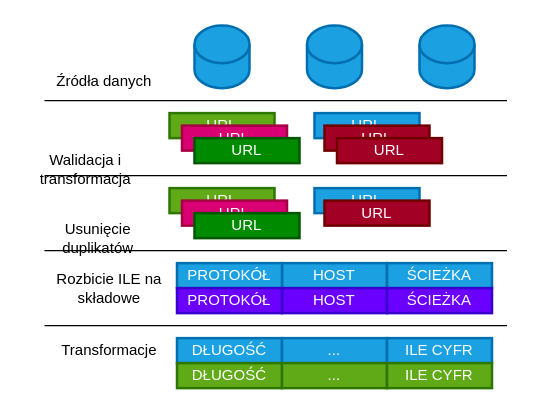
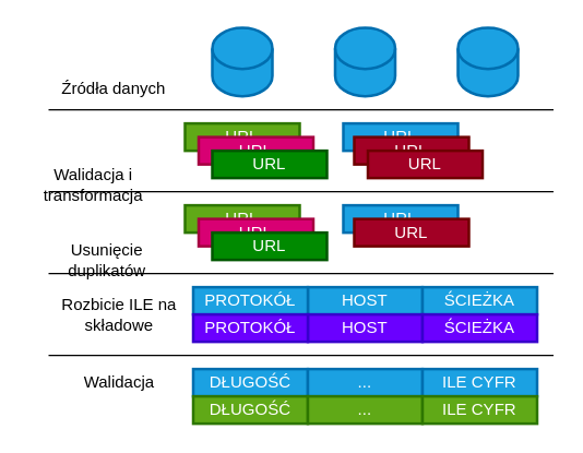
  <mxCell id="0" />
  <mxCell id="1" parent="0" />
  <mxCell id="2" value="Źródła danych" style="text;html=1;strokeColor=none;fillColor=none;align=center;verticalAlign=middle;whiteSpace=wrap;rounded=0;" vertex="1" parent="1"><mxGeometry x="35" y="55" width="96" height="20" as="geometry" /></mxCell>
  <mxCell id="3" value="" style="shape=cylinder3;whiteSpace=wrap;html=1;boundedLbl=1;backgroundOutline=1;size=15;fontColor=#ffffff;strokeWidth=2;fillColor=#1ba1e2;strokeColor=#006EAF;" vertex="1" parent="1"><mxGeometry x="155" y="20" width="44" height="50" as="geometry" /></mxCell>
  <mxCell id="4" value="" style="endArrow=none;html=1;" edge="1" parent="1"><mxGeometry width="50" height="50" relative="1" as="geometry"><mxPoint x="35" y="80" as="sourcePoint" /><mxPoint x="405" y="80" as="targetPoint" /></mxGeometry></mxCell>
  <mxCell id="5" value="URL" style="rounded=0;whiteSpace=wrap;html=1;strokeColor=#2D7600;strokeWidth=2;fillColor=#60a917;fontColor=#ffffff;" vertex="1" parent="1"><mxGeometry x="135" y="90" width="84" height="20" as="geometry" /></mxCell>
  <mxCell id="6" value="Walidacja i transformacja" style="text;html=1;strokeColor=none;fillColor=none;align=center;verticalAlign=middle;whiteSpace=wrap;rounded=0;" vertex="1" parent="1"><mxGeometry x="20" y="125" width="96" height="20" as="geometry" /></mxCell>
  <mxCell id="7" value="URL" style="rounded=0;whiteSpace=wrap;html=1;strokeColor=#A50040;strokeWidth=2;fillColor=#d80073;fontColor=#ffffff;" vertex="1" parent="1"><mxGeometry x="145" y="100" width="84" height="20" as="geometry" /></mxCell>
  <mxCell id="8" value="URL" style="rounded=0;whiteSpace=wrap;html=1;strokeColor=#005700;strokeWidth=2;fillColor=#008a00;fontColor=#ffffff;" vertex="1" parent="1"><mxGeometry x="155" y="110" width="84" height="20" as="geometry" /></mxCell>
  <mxCell id="9" value="URL" style="rounded=0;whiteSpace=wrap;html=1;strokeWidth=2;fillColor=#1ba1e2;strokeColor=#006EAF;fontColor=#ffffff;" vertex="1" parent="1"><mxGeometry x="251" y="90" width="84" height="20" as="geometry" /></mxCell>
  <mxCell id="10" value="URL" style="rounded=0;whiteSpace=wrap;html=1;strokeColor=#6F0000;strokeWidth=2;fillColor=#a20025;fontColor=#ffffff;" vertex="1" parent="1"><mxGeometry x="259" y="100" width="84" height="20" as="geometry" /></mxCell>
  <mxCell id="11" value="URL" style="rounded=0;whiteSpace=wrap;html=1;strokeColor=#6F0000;strokeWidth=2;fillColor=#a20025;fontColor=#ffffff;" vertex="1" parent="1"><mxGeometry x="269" y="110" width="84" height="20" as="geometry" /></mxCell>
  <mxCell id="12" value="" style="endArrow=none;html=1;" edge="1" parent="1"><mxGeometry width="50" height="50" relative="1" as="geometry"><mxPoint x="35" y="140" as="sourcePoint" /><mxPoint x="405" y="140" as="targetPoint" /></mxGeometry></mxCell>
  <mxCell id="13" value="Usunięcie duplikatów" style="text;html=1;strokeColor=none;fillColor=none;align=center;verticalAlign=middle;whiteSpace=wrap;rounded=0;" vertex="1" parent="1"><mxGeometry x="30" y="180" width="96" height="20" as="geometry" /></mxCell>
  <mxCell id="14" value="URL" style="rounded=0;whiteSpace=wrap;html=1;strokeColor=#2D7600;strokeWidth=2;fillColor=#60a917;fontColor=#ffffff;" vertex="1" parent="1"><mxGeometry x="135" y="150" width="84" height="20" as="geometry" /></mxCell>
  <mxCell id="15" value="URL" style="rounded=0;whiteSpace=wrap;html=1;strokeColor=#A50040;strokeWidth=2;fillColor=#d80073;fontColor=#ffffff;" vertex="1" parent="1"><mxGeometry x="145" y="160" width="84" height="20" as="geometry" /></mxCell>
  <mxCell id="16" value="URL" style="rounded=0;whiteSpace=wrap;html=1;strokeColor=#005700;strokeWidth=2;fillColor=#008a00;fontColor=#ffffff;" vertex="1" parent="1"><mxGeometry x="155" y="170" width="84" height="20" as="geometry" /></mxCell>
  <mxCell id="17" value="URL" style="rounded=0;whiteSpace=wrap;html=1;strokeWidth=2;fillColor=#1ba1e2;strokeColor=#006EAF;fontColor=#ffffff;" vertex="1" parent="1"><mxGeometry x="251" y="150" width="84" height="20" as="geometry" /></mxCell>
  <mxCell id="18" value="URL" style="rounded=0;whiteSpace=wrap;html=1;strokeColor=#6F0000;strokeWidth=2;fillColor=#a20025;fontColor=#ffffff;" vertex="1" parent="1"><mxGeometry x="259" y="160" width="84" height="20" as="geometry" /></mxCell>
  <mxCell id="19" value="" style="endArrow=none;html=1;" edge="1" parent="1"><mxGeometry width="50" height="50" relative="1" as="geometry"><mxPoint x="35" y="200" as="sourcePoint" /><mxPoint x="405" y="200" as="targetPoint" /></mxGeometry></mxCell>
  <mxCell id="20" value="Rozbicie ILE na składowe" style="text;html=1;strokeColor=none;fillColor=none;align=center;verticalAlign=middle;whiteSpace=wrap;rounded=0;" vertex="1" parent="1"><mxGeometry x="39" y="220" width="96" height="20" as="geometry" /></mxCell>
  <mxCell id="21" value="HOST" style="rounded=0;whiteSpace=wrap;html=1;strokeColor=#006EAF;strokeWidth=2;fillColor=#1ba1e2;fontColor=#ffffff;" vertex="1" parent="1"><mxGeometry x="225" y="210" width="84" height="20" as="geometry" /></mxCell>
  <mxCell id="22" value="ŚCIEŻKA" style="rounded=0;whiteSpace=wrap;html=1;strokeColor=#006EAF;strokeWidth=2;fillColor=#1ba1e2;fontColor=#ffffff;" vertex="1" parent="1"><mxGeometry x="309" y="210" width="84" height="20" as="geometry" /></mxCell>
  <mxCell id="23" value="PROTOKÓŁ" style="rounded=0;whiteSpace=wrap;html=1;strokeColor=#006EAF;strokeWidth=2;fillColor=#1ba1e2;fontColor=#ffffff;" vertex="1" parent="1"><mxGeometry x="141" y="210" width="84" height="20" as="geometry" /></mxCell>
  <mxCell id="24" value="" style="endArrow=none;html=1;" edge="1" parent="1"><mxGeometry width="50" height="50" relative="1" as="geometry"><mxPoint x="35" y="260" as="sourcePoint" /><mxPoint x="405" y="260" as="targetPoint" /></mxGeometry></mxCell>
- <mxCell id="25" value="Transformacje" style="text;html=1;strokeColor=none;fillColor=none;align=center;verticalAlign=middle;whiteSpace=wrap;rounded=0;" vertex="1" parent="1"><mxGeometry x="39" y="270" width="96" height="20" as="geometry" /></mxCell>
+ <mxCell id="25" value="Walidacja" style="text;html=1;strokeColor=none;fillColor=none;align=center;verticalAlign=middle;whiteSpace=wrap;rounded=0;" vertex="1" parent="1"><mxGeometry x="39" y="270" width="96" height="20" as="geometry" /></mxCell>
  <mxCell id="26" value="DŁUGOŚĆ" style="rounded=0;whiteSpace=wrap;html=1;strokeColor=#006EAF;strokeWidth=2;fillColor=#1ba1e2;fontColor=#ffffff;" vertex="1" parent="1"><mxGeometry x="141" y="270" width="84" height="20" as="geometry" /></mxCell>
  <mxCell id="27" value="..." style="rounded=0;whiteSpace=wrap;html=1;strokeColor=#006EAF;strokeWidth=2;fillColor=#1ba1e2;fontColor=#ffffff;" vertex="1" parent="1"><mxGeometry x="225" y="270" width="84" height="20" as="geometry" /></mxCell>
  <mxCell id="28" value="ILE CYFR" style="rounded=0;whiteSpace=wrap;html=1;strokeColor=#006EAF;strokeWidth=2;fillColor=#1ba1e2;fontColor=#ffffff;" vertex="1" parent="1"><mxGeometry x="309" y="270" width="84" height="20" as="geometry" /></mxCell>
  <mxCell id="29" value="DŁUGOŚĆ" style="rounded=0;whiteSpace=wrap;html=1;strokeColor=#2D7600;strokeWidth=2;fillColor=#60a917;fontColor=#ffffff;" vertex="1" parent="1"><mxGeometry x="141" y="290" width="84" height="20" as="geometry" /></mxCell>
  <mxCell id="30" value="..." style="rounded=0;whiteSpace=wrap;html=1;strokeColor=#2D7600;strokeWidth=2;fillColor=#60a917;fontColor=#ffffff;" vertex="1" parent="1"><mxGeometry x="225" y="290" width="84" height="20" as="geometry" /></mxCell>
  <mxCell id="31" value="ILE CYFR" style="rounded=0;whiteSpace=wrap;html=1;strokeColor=#2D7600;strokeWidth=2;fillColor=#60a917;fontColor=#ffffff;" vertex="1" parent="1"><mxGeometry x="309" y="290" width="84" height="20" as="geometry" /></mxCell>
  <mxCell id="32" value="HOST" style="rounded=0;whiteSpace=wrap;html=1;strokeColor=#3700CC;strokeWidth=2;fillColor=#6a00ff;fontColor=#ffffff;" vertex="1" parent="1"><mxGeometry x="225" y="230" width="84" height="20" as="geometry" /></mxCell>
  <mxCell id="33" value="ŚCIEŻKA" style="rounded=0;whiteSpace=wrap;html=1;strokeColor=#3700CC;strokeWidth=2;fillColor=#6a00ff;fontColor=#ffffff;" vertex="1" parent="1"><mxGeometry x="309" y="230" width="84" height="20" as="geometry" /></mxCell>
  <mxCell id="34" value="PROTOKÓŁ" style="rounded=0;whiteSpace=wrap;html=1;strokeColor=#3700CC;strokeWidth=2;fillColor=#6a00ff;fontColor=#ffffff;" vertex="1" parent="1"><mxGeometry x="141" y="230" width="84" height="20" as="geometry" /></mxCell>
  <mxCell id="35" value="" style="shape=cylinder3;whiteSpace=wrap;html=1;boundedLbl=1;backgroundOutline=1;size=15;fontColor=#ffffff;strokeWidth=2;fillColor=#1ba1e2;strokeColor=#006EAF;" vertex="1" parent="1"><mxGeometry x="245" y="20" width="44" height="50" as="geometry" /></mxCell>
  <mxCell id="36" value="" style="shape=cylinder3;whiteSpace=wrap;html=1;boundedLbl=1;backgroundOutline=1;size=15;fontColor=#ffffff;strokeWidth=2;fillColor=#1ba1e2;strokeColor=#006EAF;" vertex="1" parent="1"><mxGeometry x="335" y="20" width="44" height="50" as="geometry" /></mxCell>
